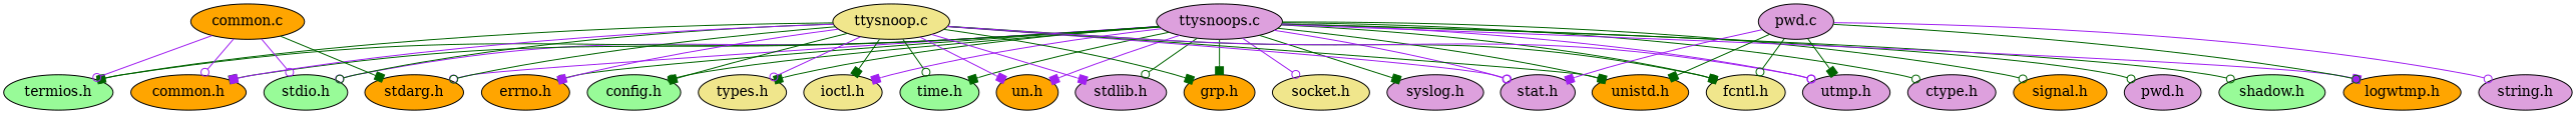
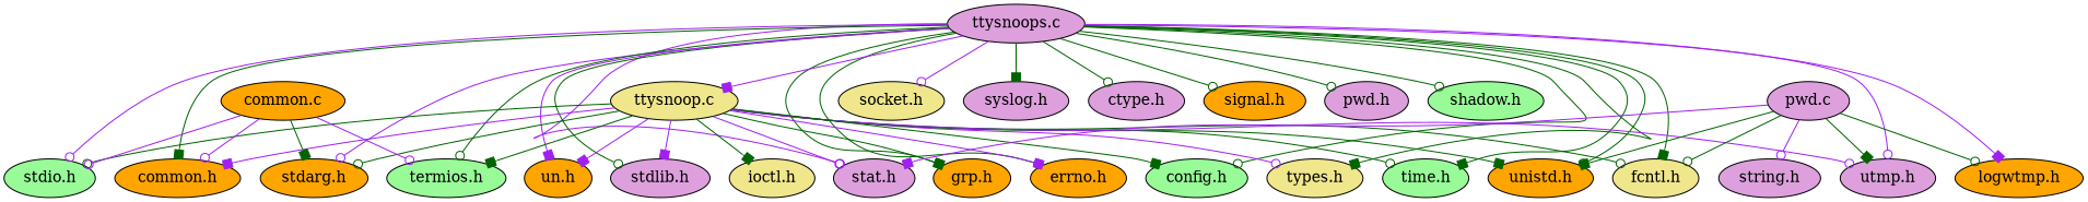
  digraph {
    node [fillcolor=plum style=filled]
    edge [arrowhead=odot color=darkgreen]
    "types.h" [fillcolor=khaki]
    "ttysnoops.c"
    "stat.h"
    "ioctl.h" [fillcolor=khaki]
    "socket.h" [fillcolor=khaki]
    "syslog.h"
    "time.h" [fillcolor=palegreen]
    "un.h" [fillcolor=orange]
    "stdio.h" [fillcolor=palegreen]
    "stdlib.h"
    "stdarg.h" [fillcolor=orange]
    "ctype.h"
    "unistd.h" [fillcolor=orange]
    "signal.h" [fillcolor=orange]
    "fcntl.h" [fillcolor=khaki]
    "termios.h" [fillcolor=palegreen]
    "grp.h" [fillcolor=orange]
    "pwd.h"
    "utmp.h"
    "errno.h" [fillcolor=orange]
    "shadow.h" [fillcolor=palegreen]
    "config.h" [fillcolor=palegreen]
    "common.h" [fillcolor=orange]
    "logwtmp.h" [fillcolor=orange]
    "ttysnoop.c" [fillcolor=khaki]
    "common.c" [fillcolor=orange]
    n27 [label="pwd.c"]
    "string.h"
    "ttysnoops.c" -> "types.h" [arrowhead=box]
    "ttysnoops.c" -> "stat.h" [color=purple]
-   "ttysnoops.c" -> "ioctl.h" [arrowhead=box color=purple]
+   "ttysnoops.c" -> "ttysnoop.c" [arrowhead=box color=purple]
    "ttysnoops.c" -> "socket.h" [color=purple]
    "ttysnoops.c" -> "syslog.h" [arrowhead=box]
    "ttysnoops.c" -> "time.h" [arrowhead=box]
    "ttysnoops.c" -> "un.h" [arrowhead=box color=purple]
    "ttysnoops.c" -> "stdio.h" [color=purple]
    "ttysnoops.c" -> "stdlib.h"
    "ttysnoops.c" -> "stdarg.h" [color=purple]
    "ttysnoops.c" -> "ctype.h"
    "ttysnoops.c" -> "unistd.h"
    "ttysnoops.c" -> "signal.h"
    "ttysnoops.c" -> "fcntl.h" [arrowhead=box]
    "ttysnoops.c" -> "termios.h"
    "ttysnoops.c" -> "grp.h" [arrowhead=box]
    "ttysnoops.c" -> "pwd.h"
    "ttysnoops.c" -> "utmp.h" [color=purple]
    "ttysnoops.c" -> "errno.h"
    "ttysnoops.c" -> "shadow.h"
    "ttysnoops.c" -> "config.h"
    "ttysnoops.c" -> "common.h" [arrowhead=box]
    "ttysnoops.c" -> "logwtmp.h" [arrowhead=box color=purple]
    "ttysnoop.c" -> "types.h" [color=purple]
    "ttysnoop.c" -> "stat.h" [color=purple]
    "ttysnoop.c" -> "ioctl.h" [arrowhead=box]
    "ttysnoop.c" -> "time.h"
    "ttysnoop.c" -> "un.h" [arrowhead=box color=purple]
    "ttysnoop.c" -> "stdio.h"
    "ttysnoop.c" -> "stdlib.h" [arrowhead=box color=purple]
    "ttysnoop.c" -> "stdarg.h"
    "ttysnoop.c" -> "unistd.h" [arrowhead=box]
    "ttysnoop.c" -> "fcntl.h"
    "ttysnoop.c" -> "termios.h" [arrowhead=box]
    "ttysnoop.c" -> "grp.h" [arrowhead=box]
    "ttysnoop.c" -> "utmp.h" [color=purple]
    "ttysnoop.c" -> "errno.h" [arrowhead=box color=purple]
    "ttysnoop.c" -> "config.h" [arrowhead=box]
    "ttysnoop.c" -> "common.h" [arrowhead=box color=purple]
    "common.c" -> "stdio.h" [color=purple]
    "common.c" -> "stdarg.h" [arrowhead=box]
    "common.c" -> "termios.h" [color=purple]
    "common.c" -> "common.h" [color=purple]
    n27 -> "stat.h" [arrowhead=box color=purple]
    n27 -> "unistd.h" [arrowhead=box]
    n27 -> "fcntl.h"
    n27 -> "utmp.h" [arrowhead=box]
    n27 -> "logwtmp.h"
    n27 -> "string.h" [color=purple]
  }
